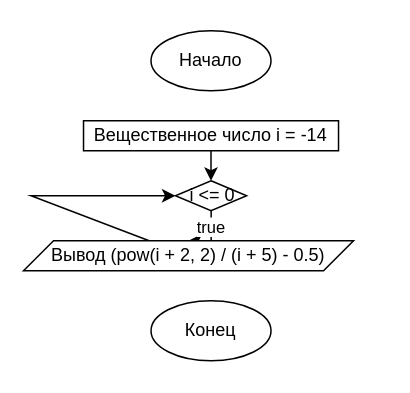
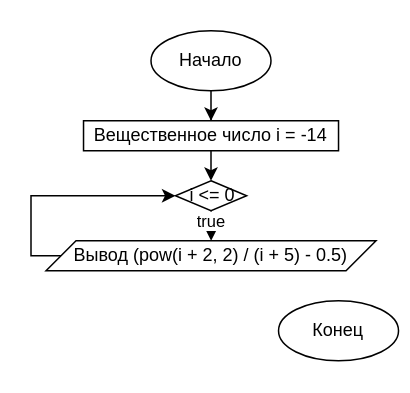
  <mxCell id="0" />
  <mxCell id="1" parent="0" />
+ <mxCell id="2" style="edgeStyle=orthogonalEdgeStyle;rounded=0;orthogonalLoop=1;jettySize=auto;html=1;entryX=0.5;entryY=0;entryDx=0;entryDy=0;" edge="1" parent="1" source="3" target="6"><mxGeometry relative="1" as="geometry" /></mxCell>
  <mxCell id="3" value="Начало" style="ellipse;whiteSpace=wrap;html=1;" vertex="1" parent="1"><mxGeometry x="100" y="20" width="80" height="40" as="geometry" /></mxCell>
- <mxCell id="4" value="Конец" style="ellipse;whiteSpace=wrap;html=1;" vertex="1" parent="1"><mxGeometry x="100.02" y="200" width="80" height="40" as="geometry" /></mxCell>
+ <mxCell id="4" value="Конец" style="ellipse;whiteSpace=wrap;html=1;" vertex="1" parent="1"><mxGeometry x="185.02" y="200" width="80" height="40" as="geometry" /></mxCell>
  <mxCell id="5" style="edgeStyle=orthogonalEdgeStyle;rounded=0;orthogonalLoop=1;jettySize=auto;html=1;" edge="1" parent="1" source="6"><mxGeometry relative="1" as="geometry"><mxPoint x="140.034" y="120" as="targetPoint" /></mxGeometry></mxCell>
  <mxCell id="6" value="Вещественное число i = -14" style="rounded=0;whiteSpace=wrap;html=1;" vertex="1" parent="1"><mxGeometry x="55.02" y="80" width="170" height="20" as="geometry" /></mxCell>
  <mxCell id="7" style="edgeStyle=orthogonalEdgeStyle;rounded=0;orthogonalLoop=1;jettySize=auto;html=1;entryX=0.5;entryY=0;entryDx=0;entryDy=0;" edge="1" parent="1" source="9" target="11"><mxGeometry relative="1" as="geometry" /></mxCell>
  <mxCell id="8" value="true" style="edgeLabel;html=1;align=center;verticalAlign=middle;resizable=0;points=[];" vertex="1" connectable="0" parent="7"><mxGeometry x="-0.461" y="-1" relative="1" as="geometry"><mxPoint y="2" as="offset" /></mxGeometry></mxCell>
  <mxCell id="9" value="&amp;nbsp;i &amp;lt;= 0" style="rhombus;whiteSpace=wrap;html=1;" vertex="1" parent="1"><mxGeometry x="116.28" y="120" width="47.48" height="20" as="geometry" /></mxCell>
  <mxCell id="10" style="edgeStyle=orthogonalEdgeStyle;rounded=0;orthogonalLoop=1;jettySize=auto;html=1;entryX=0;entryY=0.5;entryDx=0;entryDy=0;" edge="1" parent="1" source="11" target="9"><mxGeometry relative="1" as="geometry"><Array as="points"><mxPoint x="20" y="170" /><mxPoint x="20" y="130" /></Array></mxGeometry></mxCell>
- <mxCell id="11" value="Вывод&amp;nbsp;(pow(i + 2, 2) / (i + 5) - 0.5)" style="shape=parallelogram;perimeter=parallelogramPerimeter;whiteSpace=wrap;html=1;fixedSize=1;" vertex="1" parent="1"><mxGeometry x="15.02" y="160" width="220" height="20" as="geometry" /></mxCell>
+ <mxCell id="11" value="Вывод&amp;nbsp;(pow(i + 2, 2) / (i + 5) - 0.5)" style="shape=parallelogram;perimeter=parallelogramPerimeter;whiteSpace=wrap;html=1;fixedSize=1;" vertex="1" parent="1"><mxGeometry x="30.02" y="160" width="220" height="20" as="geometry" /></mxCell>
